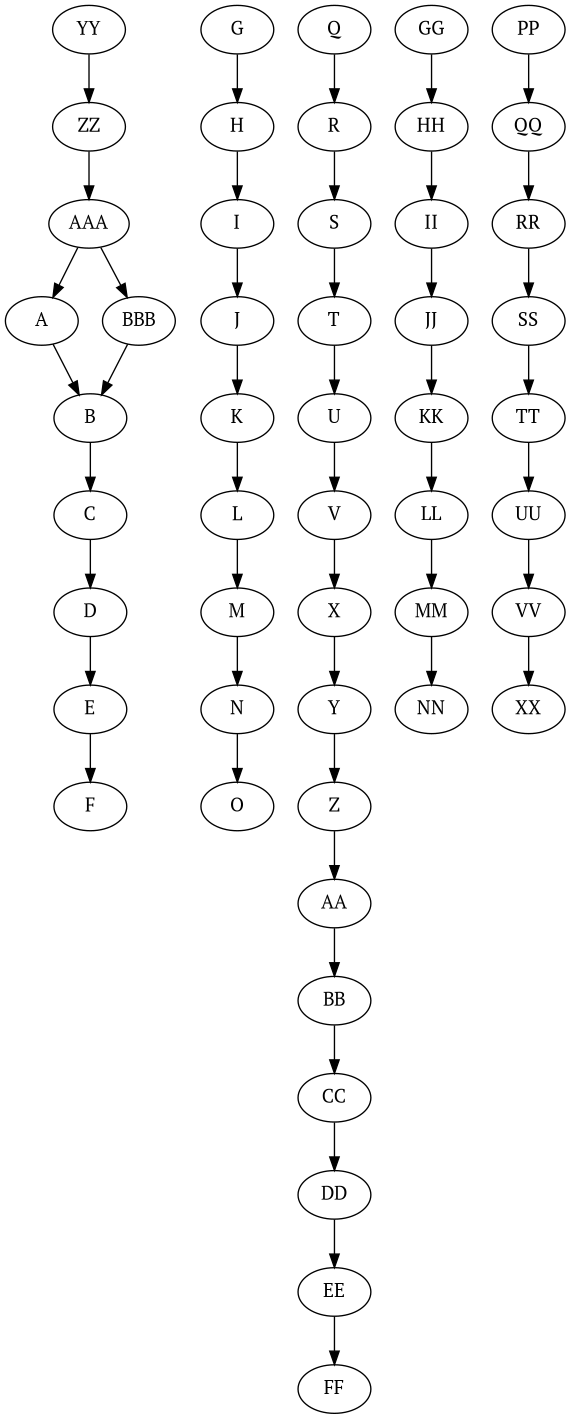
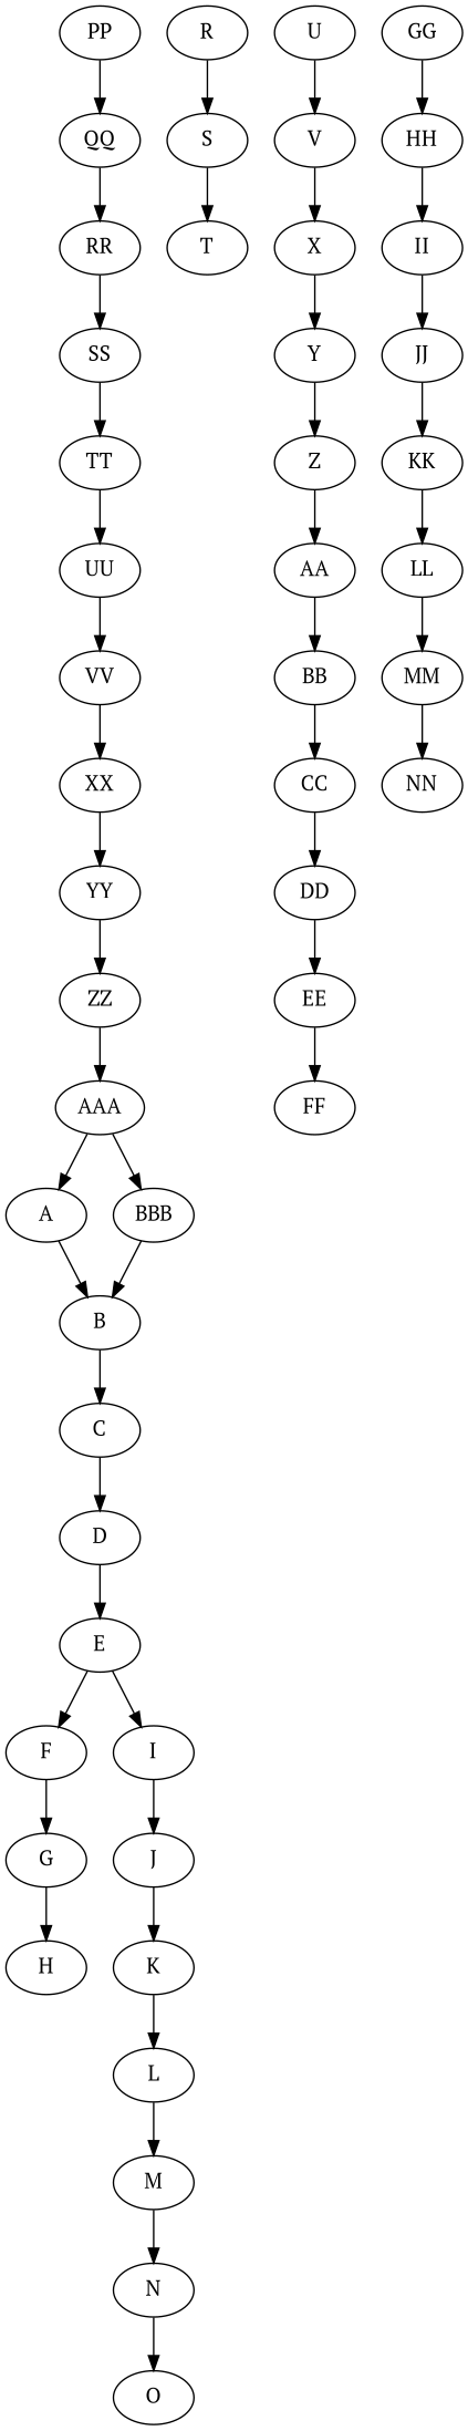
  digraph {
    fontname="PT Serif"
    node [fontname="PT Serif"]
    edge [fontname="PT Serif"]
    A
    B
    C
    D
    E
    F
    G
    H
    I
    J
    K
    L
    M
    N
    O
-   Q
    R
    S
    T
    U
    V
    X
    Y
    Z
    AA
    BB
    CC
    DD
    EE
    FF
    GG
    HH
    II
    JJ
    KK
    LL
    MM
    NN
    PP
    QQ
    RR
    SS
    TT
    UU
    VV
    XX
    YY
    ZZ
    AAA
    BBB
    A -> B
    B -> C
    C -> D
    D -> E
    E -> F
+   F -> G
    G -> H
-   H -> I
+   E -> I
    I -> J
    J -> K
    K -> L
    L -> M
    M -> N
    N -> O
-   Q -> R
    R -> S
    S -> T
-   T -> U
    U -> V
    V -> X
    X -> Y
    Y -> Z
    Z -> AA
    AA -> BB
    BB -> CC
    CC -> DD
    DD -> EE
    EE -> FF
    GG -> HH
    HH -> II
    II -> JJ
    JJ -> KK
    KK -> LL
    LL -> MM
    MM -> NN
    PP -> QQ
    QQ -> RR
    RR -> SS
    SS -> TT
    TT -> UU
    UU -> VV
    VV -> XX
+   XX -> YY
    YY -> ZZ
    ZZ -> AAA
    AAA -> A
    AAA -> BBB
    BBB -> B
  }
